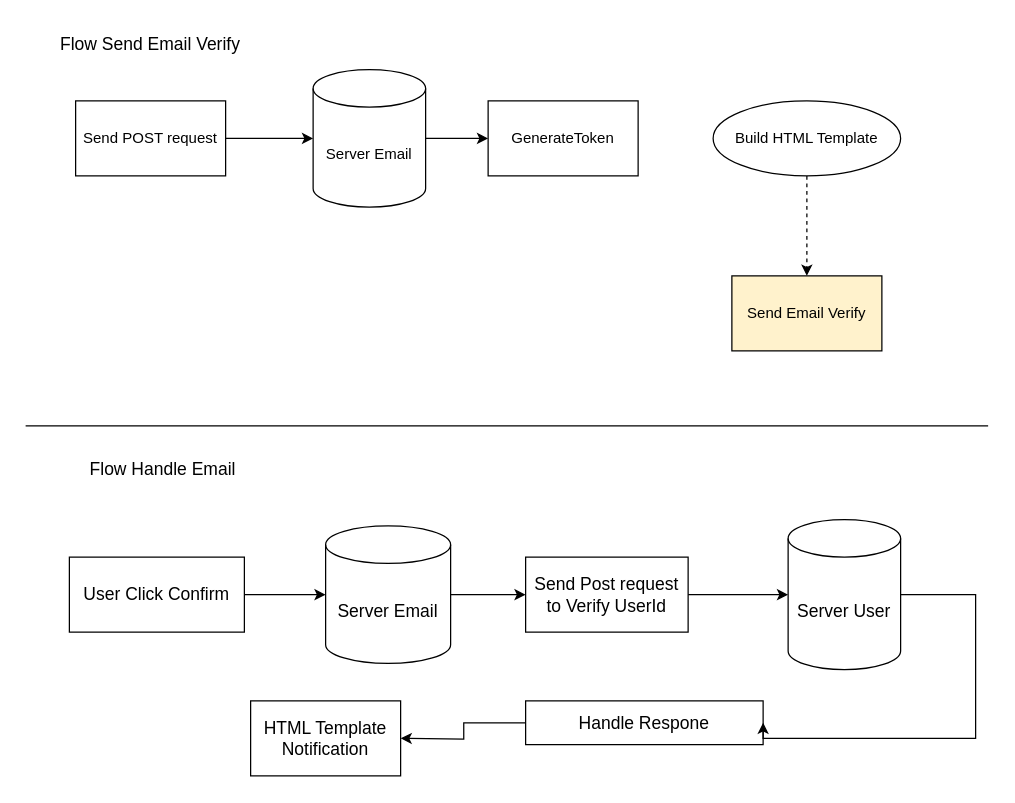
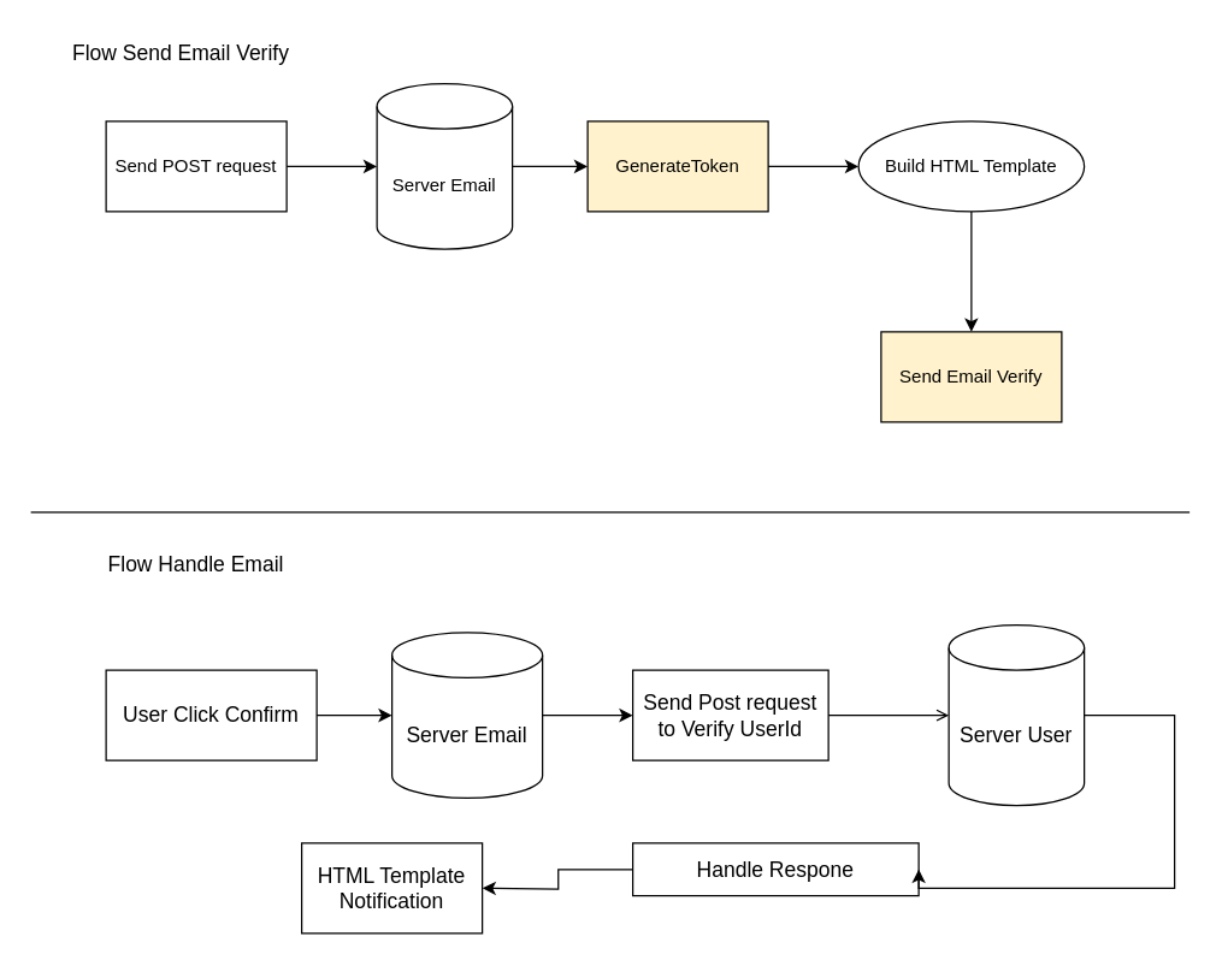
  <mxCell id="0" />
  <mxCell id="1" parent="0" />
  <mxCell id="2" style="edgeStyle=orthogonalEdgeStyle;rounded=0;orthogonalLoop=1;jettySize=auto;html=1;entryX=0;entryY=0.5;entryDx=0;entryDy=0;entryPerimeter=0;fontSize=14;" edge="1" parent="1" source="3" target="5"><mxGeometry relative="1" as="geometry" /></mxCell>
- <mxCell id="3" value="User Click Confirm" style="rounded=0;whiteSpace=wrap;html=1;fontSize=14;fillColor=none;gradientColor=none;" vertex="1" parent="1"><mxGeometry x="55" y="445" width="140" height="60" as="geometry" /></mxCell>
+ <mxCell id="3" value="User Click Confirm" style="rounded=0;whiteSpace=wrap;html=1;fontSize=14;fillColor=none;gradientColor=none;" vertex="1" parent="1"><mxGeometry x="70" y="445" width="140" height="60" as="geometry" /></mxCell>
  <mxCell id="4" value="" style="edgeStyle=orthogonalEdgeStyle;rounded=0;orthogonalLoop=1;jettySize=auto;html=1;fontSize=14;" edge="1" parent="1" source="5" target="17"><mxGeometry relative="1" as="geometry" /></mxCell>
  <mxCell id="5" value="Server Email" style="shape=cylinder3;whiteSpace=wrap;html=1;boundedLbl=1;backgroundOutline=1;size=15;fontSize=14;fillColor=none;gradientColor=none;" vertex="1" parent="1"><mxGeometry x="260" y="420" width="100" height="110" as="geometry" /></mxCell>
- <mxCell id="6" value="Send POST request" style="rounded=0;whiteSpace=wrap;html=1;" vertex="1" parent="1"><mxGeometry x="60" y="80" width="120" height="60" as="geometry" /></mxCell>
- <mxCell id="7" value="GenerateToken" style="whiteSpace=wrap;html=1;rounded=0;" vertex="1" parent="1"><mxGeometry x="390" y="80" width="120" height="60" as="geometry" /></mxCell>
+ <mxCell id="6" value="Send POST request" style="rounded=0;whiteSpace=wrap;html=1;" vertex="1" parent="1"><mxGeometry x="70" y="80" width="120" height="60" as="geometry" /></mxCell>
+ <mxCell id="7" value="GenerateToken" style="whiteSpace=wrap;html=1;rounded=0;fillColor=#fff2cc;" vertex="1" parent="1"><mxGeometry x="390" y="80" width="120" height="60" as="geometry" /></mxCell>
  <mxCell id="8" style="edgeStyle=orthogonalEdgeStyle;rounded=0;orthogonalLoop=1;jettySize=auto;html=1;entryX=0;entryY=0.5;entryDx=0;entryDy=0;" edge="1" parent="1" source="9" target="7"><mxGeometry x="60" y="40" as="geometry" /></mxCell>
  <mxCell id="9" value="Server Email" style="shape=cylinder3;whiteSpace=wrap;html=1;boundedLbl=1;backgroundOutline=1;size=15;" vertex="1" parent="1"><mxGeometry x="250" y="55" width="90" height="110" as="geometry" /></mxCell>
  <mxCell id="10" style="edgeStyle=orthogonalEdgeStyle;rounded=0;orthogonalLoop=1;jettySize=auto;html=1;entryX=0;entryY=0.5;entryDx=0;entryDy=0;entryPerimeter=0;" edge="1" parent="1" source="6" target="9"><mxGeometry x="60" y="40" as="geometry" /></mxCell>
  <mxCell id="11" value="Build HTML Template" style="ellipse;whiteSpace=wrap;html=1;" vertex="1" parent="1"><mxGeometry x="570" y="80" width="150" height="60" as="geometry" /></mxCell>
+ <mxCell id="12" style="edgeStyle=orthogonalEdgeStyle;rounded=0;orthogonalLoop=1;jettySize=auto;html=1;entryX=0;entryY=0.5;entryDx=0;entryDy=0;" edge="1" parent="1" source="7" target="11"><mxGeometry x="60" y="40" as="geometry" /></mxCell>
  <mxCell id="13" value="Send Email Verify" style="whiteSpace=wrap;html=1;rounded=0;fillColor=#fff2cc;" vertex="1" parent="1"><mxGeometry x="585" y="220" width="120" height="60" as="geometry" /></mxCell>
- <mxCell id="14" value="" style="edgeStyle=orthogonalEdgeStyle;rounded=0;orthogonalLoop=1;jettySize=auto;html=1;dashed=1;" edge="1" parent="1" source="11" target="13"><mxGeometry x="60" y="40" as="geometry" /></mxCell>
+ <mxCell id="14" value="" style="edgeStyle=orthogonalEdgeStyle;rounded=0;orthogonalLoop=1;jettySize=auto;html=1;" edge="1" parent="1" source="11" target="13"><mxGeometry x="60" y="40" as="geometry" /></mxCell>
  <mxCell id="15" value="Flow Send Email Verify" style="text;html=1;strokeColor=none;fillColor=none;align=center;verticalAlign=middle;whiteSpace=wrap;rounded=0;fontSize=14;" vertex="1" parent="1"><mxGeometry x="40" y="20" width="160" height="30" as="geometry" /></mxCell>
- <mxCell id="16" style="edgeStyle=orthogonalEdgeStyle;rounded=0;orthogonalLoop=1;jettySize=auto;html=1;entryX=0;entryY=0.5;entryDx=0;entryDy=0;entryPerimeter=0;fontSize=14;" edge="1" parent="1" source="17" target="19"><mxGeometry relative="1" as="geometry" /></mxCell>
+ <mxCell id="16" style="edgeStyle=orthogonalEdgeStyle;rounded=0;orthogonalLoop=1;jettySize=auto;html=1;entryX=0;entryY=0.5;entryDx=0;entryDy=0;entryPerimeter=0;fontSize=14;endArrow=open;" edge="1" parent="1" source="17" target="19"><mxGeometry relative="1" as="geometry" /></mxCell>
  <mxCell id="17" value="Send Post request to Verify UserId" style="whiteSpace=wrap;html=1;fontSize=14;fillColor=none;" vertex="1" parent="1"><mxGeometry x="420" y="445" width="130" height="60" as="geometry" /></mxCell>
  <mxCell id="18" style="edgeStyle=orthogonalEdgeStyle;rounded=0;orthogonalLoop=1;jettySize=auto;html=1;entryX=1;entryY=0.5;entryDx=0;entryDy=0;fontSize=14;" edge="1" parent="1" source="19" target="21"><mxGeometry relative="1" as="geometry"><Array as="points"><mxPoint x="780" y="475" /><mxPoint x="780" y="590" /></Array></mxGeometry></mxCell>
  <mxCell id="19" value="Server User" style="shape=cylinder3;whiteSpace=wrap;html=1;boundedLbl=1;backgroundOutline=1;size=15;fontSize=14;fillColor=none;gradientColor=none;" vertex="1" parent="1"><mxGeometry x="630" y="415" width="90" height="120" as="geometry" /></mxCell>
  <mxCell id="20" style="edgeStyle=orthogonalEdgeStyle;rounded=0;orthogonalLoop=1;jettySize=auto;html=1;fontSize=14;" edge="1" parent="1" source="21"><mxGeometry relative="1" as="geometry"><mxPoint x="320" y="590" as="targetPoint" /></mxGeometry></mxCell>
  <mxCell id="21" value="Handle Respone" style="rounded=0;whiteSpace=wrap;html=1;fontSize=14;fillColor=none;gradientColor=none;" vertex="1" parent="1"><mxGeometry x="420" y="560" width="190" height="35" as="geometry" /></mxCell>
  <mxCell id="22" value="HTML Template Notification" style="rounded=0;whiteSpace=wrap;html=1;fontSize=14;fillColor=none;gradientColor=none;" vertex="1" parent="1"><mxGeometry x="200" y="560" width="120" height="60" as="geometry" /></mxCell>
  <mxCell id="23" value="Flow Handle Email" style="text;html=1;strokeColor=none;fillColor=none;align=center;verticalAlign=middle;whiteSpace=wrap;rounded=0;fontSize=14;" vertex="1" parent="1"><mxGeometry x="50" y="360" width="160" height="30" as="geometry" /></mxCell>
  <mxCell id="24" value="" style="endArrow=none;html=1;fontSize=14;" edge="1" parent="1"><mxGeometry width="50" height="50" relative="1" as="geometry"><mxPoint x="20" y="340" as="sourcePoint" /><mxPoint x="790" y="340" as="targetPoint" /></mxGeometry></mxCell>
